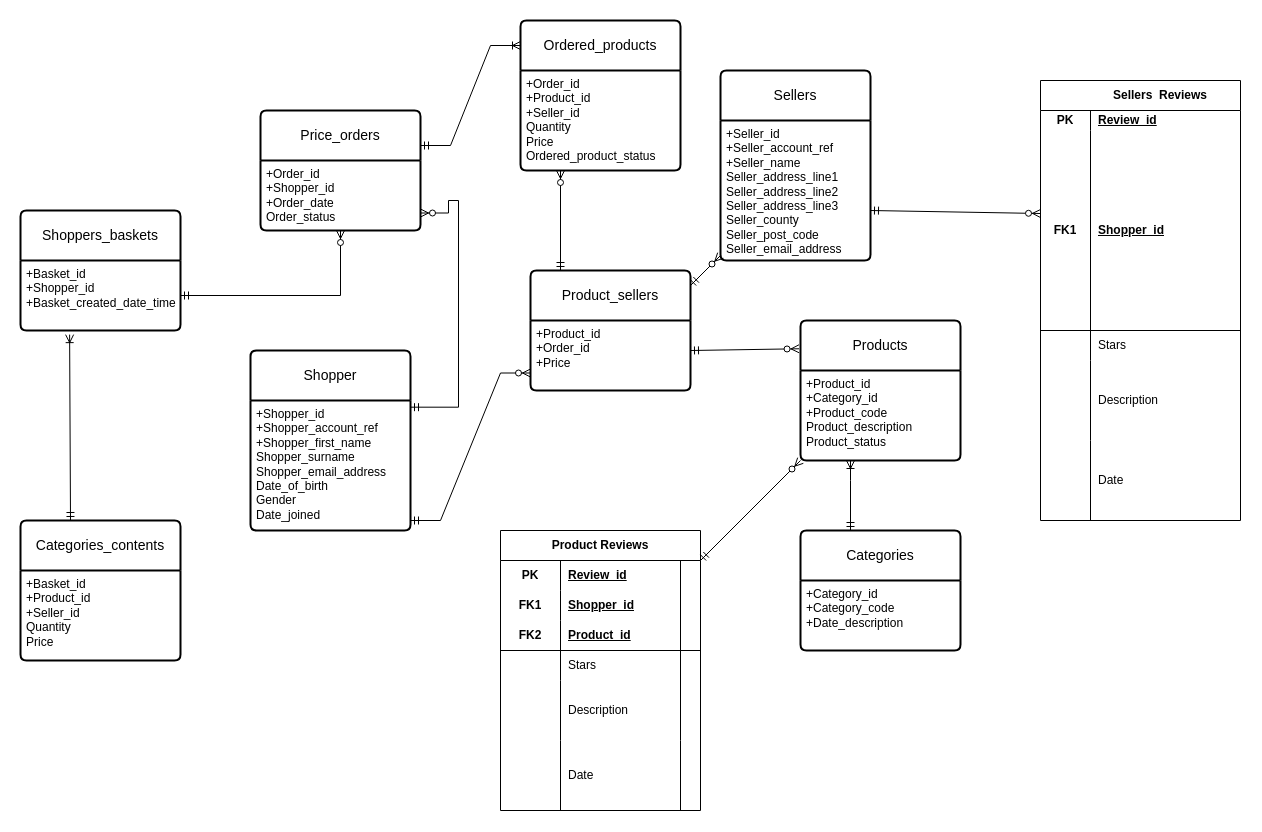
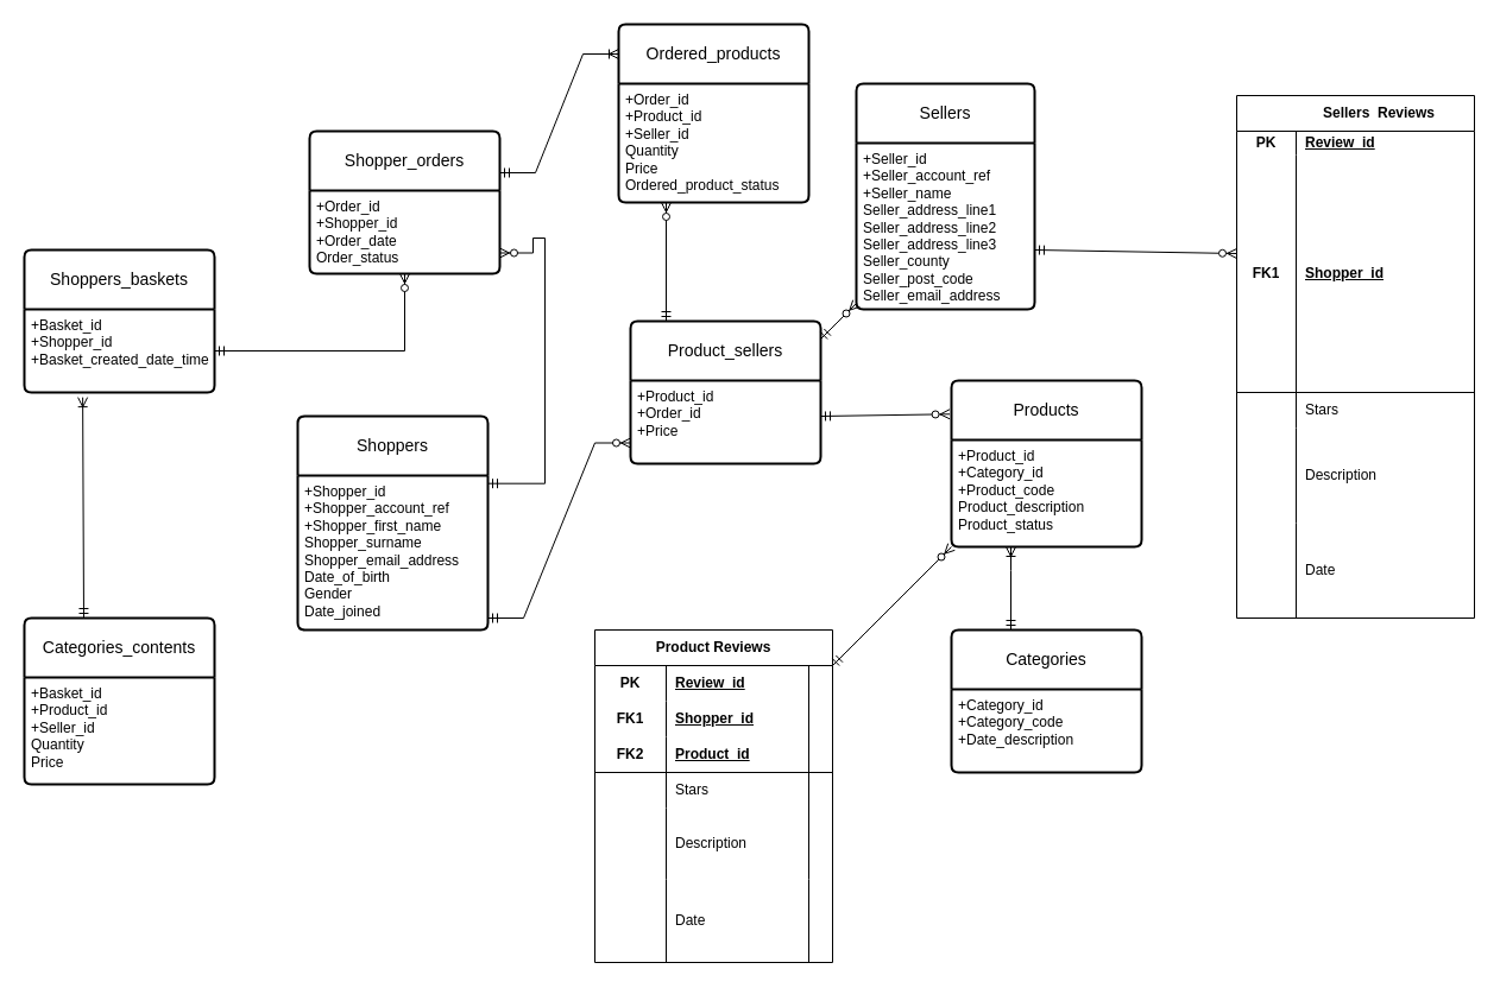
  <mxCell id="0" />
  <mxCell id="1" parent="0" />
  <mxCell id="2" value="Shoppers_baskets" style="swimlane;childLayout=stackLayout;horizontal=1;startSize=50;horizontalStack=0;rounded=1;fontSize=14;fontStyle=0;strokeWidth=2;resizeParent=0;resizeLast=1;shadow=0;dashed=0;align=center;arcSize=4;whiteSpace=wrap;html=1;" parent="1" vertex="1"><mxGeometry x="20" y="210" width="160" height="120" as="geometry" /></mxCell>
  <mxCell id="3" value="+Basket_id&lt;br&gt;+Shopper_id&lt;br&gt;+Basket_created_date_time" style="align=left;strokeColor=none;fillColor=none;spacingLeft=4;fontSize=12;verticalAlign=top;resizable=0;rotatable=0;part=1;html=1;" parent="2" vertex="1"><mxGeometry y="50" width="160" height="70" as="geometry" /></mxCell>
- <mxCell id="4" value="Shopper" style="swimlane;childLayout=stackLayout;horizontal=1;startSize=50;horizontalStack=0;rounded=1;fontSize=14;fontStyle=0;strokeWidth=2;resizeParent=0;resizeLast=1;shadow=0;dashed=0;align=center;arcSize=4;whiteSpace=wrap;html=1;" parent="1" vertex="1"><mxGeometry x="250" y="350" width="160" height="180" as="geometry" /></mxCell>
+ <mxCell id="4" value="Shoppers" style="swimlane;childLayout=stackLayout;horizontal=1;startSize=50;horizontalStack=0;rounded=1;fontSize=14;fontStyle=0;strokeWidth=2;resizeParent=0;resizeLast=1;shadow=0;dashed=0;align=center;arcSize=4;whiteSpace=wrap;html=1;" parent="1" vertex="1"><mxGeometry x="250" y="350" width="160" height="180" as="geometry" /></mxCell>
  <mxCell id="5" value="+Shopper_id&lt;br&gt;+Shopper_account_ref&lt;br&gt;+Shopper_first_name&lt;br&gt;Shopper_surname&lt;br&gt;Shopper_email_address&lt;br&gt;Date_of_birth&lt;br&gt;Gender&lt;br&gt;Date_joined&lt;br&gt;" style="align=left;strokeColor=none;fillColor=none;spacingLeft=4;fontSize=12;verticalAlign=top;resizable=0;rotatable=0;part=1;html=1;" parent="4" vertex="1"><mxGeometry y="50" width="160" height="130" as="geometry" /></mxCell>
- <mxCell id="6" value="Price_orders" style="swimlane;childLayout=stackLayout;horizontal=1;startSize=50;horizontalStack=0;rounded=1;fontSize=14;fontStyle=0;strokeWidth=2;resizeParent=0;resizeLast=1;shadow=0;dashed=0;align=center;arcSize=4;whiteSpace=wrap;html=1;" parent="1" vertex="1"><mxGeometry x="260" y="110" width="160" height="120" as="geometry" /></mxCell>
+ <mxCell id="6" value="Shopper_orders" style="swimlane;childLayout=stackLayout;horizontal=1;startSize=50;horizontalStack=0;rounded=1;fontSize=14;fontStyle=0;strokeWidth=2;resizeParent=0;resizeLast=1;shadow=0;dashed=0;align=center;arcSize=4;whiteSpace=wrap;html=1;" parent="1" vertex="1"><mxGeometry x="260" y="110" width="160" height="120" as="geometry" /></mxCell>
  <mxCell id="7" value="+Order_id&lt;br&gt;+Shopper_id&lt;br&gt;+Order_date&lt;br&gt;&lt;span style=&quot;white-space: pre;&quot;&gt;Order_status&lt;/span&gt;" style="align=left;strokeColor=none;fillColor=none;spacingLeft=4;fontSize=12;verticalAlign=top;resizable=0;rotatable=0;part=1;html=1;" parent="6" vertex="1"><mxGeometry y="50" width="160" height="70" as="geometry" /></mxCell>
  <mxCell id="8" value="Ordered_products" style="swimlane;childLayout=stackLayout;horizontal=1;startSize=50;horizontalStack=0;rounded=1;fontSize=14;fontStyle=0;strokeWidth=2;resizeParent=0;resizeLast=1;shadow=0;dashed=0;align=center;arcSize=4;whiteSpace=wrap;html=1;" parent="1" vertex="1"><mxGeometry x="520" y="20" width="160" height="150" as="geometry" /></mxCell>
  <mxCell id="9" value="+Order_id&lt;br&gt;+Product_id&lt;br&gt;+Seller_id&lt;br&gt;Quantity&lt;br&gt;Price&lt;br&gt;Ordered_product_status" style="align=left;strokeColor=none;fillColor=none;spacingLeft=4;fontSize=12;verticalAlign=top;resizable=0;rotatable=0;part=1;html=1;" parent="8" vertex="1"><mxGeometry y="50" width="160" height="100" as="geometry" /></mxCell>
  <mxCell id="10" value="Product_sellers" style="swimlane;childLayout=stackLayout;horizontal=1;startSize=50;horizontalStack=0;rounded=1;fontSize=14;fontStyle=0;strokeWidth=2;resizeParent=0;resizeLast=1;shadow=0;dashed=0;align=center;arcSize=4;whiteSpace=wrap;html=1;" parent="1" vertex="1"><mxGeometry x="530" y="270" width="160" height="120" as="geometry" /></mxCell>
  <mxCell id="11" value="+Product_id&lt;br&gt;+Order_id&lt;br&gt;+Price" style="align=left;strokeColor=none;fillColor=none;spacingLeft=4;fontSize=12;verticalAlign=top;resizable=0;rotatable=0;part=1;html=1;" parent="10" vertex="1"><mxGeometry y="50" width="160" height="70" as="geometry" /></mxCell>
  <mxCell id="12" value="Sellers" style="swimlane;childLayout=stackLayout;horizontal=1;startSize=50;horizontalStack=0;rounded=1;fontSize=14;fontStyle=0;strokeWidth=2;resizeParent=0;resizeLast=1;shadow=0;dashed=0;align=center;arcSize=4;whiteSpace=wrap;html=1;" parent="1" vertex="1"><mxGeometry x="720" y="70" width="150" height="190" as="geometry" /></mxCell>
  <mxCell id="13" value="+Seller_id&lt;br&gt;+Seller_account_ref&lt;br&gt;+Seller_name&lt;br&gt;Seller_address_line1&lt;br&gt;Seller_address_line2&lt;br&gt;Seller_address_line3&lt;br&gt;Seller_county&lt;br&gt;Seller_post_code&lt;br&gt;Seller_email_address" style="align=left;strokeColor=none;fillColor=none;spacingLeft=4;fontSize=12;verticalAlign=top;resizable=0;rotatable=0;part=1;html=1;" parent="12" vertex="1"><mxGeometry y="50" width="150" height="140" as="geometry" /></mxCell>
  <mxCell id="14" value="Products" style="swimlane;childLayout=stackLayout;horizontal=1;startSize=50;horizontalStack=0;rounded=1;fontSize=14;fontStyle=0;strokeWidth=2;resizeParent=0;resizeLast=1;shadow=0;dashed=0;align=center;arcSize=4;whiteSpace=wrap;html=1;" parent="1" vertex="1"><mxGeometry x="800" y="320" width="160" height="140" as="geometry" /></mxCell>
  <mxCell id="15" value="+Product_id&lt;br&gt;+Category_id&lt;br&gt;+Product_code&lt;br&gt;Product_description&lt;br&gt;Product_status" style="align=left;strokeColor=none;fillColor=none;spacingLeft=4;fontSize=12;verticalAlign=top;resizable=0;rotatable=0;part=1;html=1;" parent="14" vertex="1"><mxGeometry y="50" width="160" height="90" as="geometry" /></mxCell>
  <mxCell id="16" value="Categories" style="swimlane;childLayout=stackLayout;horizontal=1;startSize=50;horizontalStack=0;rounded=1;fontSize=14;fontStyle=0;strokeWidth=2;resizeParent=0;resizeLast=1;shadow=0;dashed=0;align=center;arcSize=4;whiteSpace=wrap;html=1;" parent="1" vertex="1"><mxGeometry x="800" y="530" width="160" height="120" as="geometry" /></mxCell>
  <mxCell id="17" value="+Category_id&lt;br&gt;+Category_code&lt;br&gt;+Date_description" style="align=left;strokeColor=none;fillColor=none;spacingLeft=4;fontSize=12;verticalAlign=top;resizable=0;rotatable=0;part=1;html=1;" parent="16" vertex="1"><mxGeometry y="50" width="160" height="70" as="geometry" /></mxCell>
  <mxCell id="18" value="" style="fontSize=12;html=1;endArrow=ERoneToMany;startArrow=ERmandOne;rounded=0;" parent="1" edge="1"><mxGeometry width="100" height="100" relative="1" as="geometry"><mxPoint x="850" y="530" as="sourcePoint" /><mxPoint x="850" y="460" as="targetPoint" /><Array as="points"><mxPoint x="850" y="480" /></Array></mxGeometry></mxCell>
  <mxCell id="19" value="" style="fontSize=12;html=1;endArrow=ERzeroToMany;startArrow=ERmandOne;rounded=0;entryX=-0.009;entryY=0.202;entryDx=0;entryDy=0;entryPerimeter=0;" parent="1" target="14" edge="1"><mxGeometry width="100" height="100" relative="1" as="geometry"><mxPoint x="690" y="350" as="sourcePoint" /><mxPoint x="790" y="350" as="targetPoint" /></mxGeometry></mxCell>
  <mxCell id="20" value="" style="fontSize=12;html=1;endArrow=ERzeroToMany;startArrow=ERmandOne;rounded=0;" parent="1" edge="1"><mxGeometry width="100" height="100" relative="1" as="geometry"><mxPoint x="690" y="285" as="sourcePoint" /><mxPoint x="720" y="255" as="targetPoint" /><Array as="points"><mxPoint x="720" y="255" /></Array></mxGeometry></mxCell>
  <mxCell id="21" value="" style="fontSize=12;html=1;endArrow=ERzeroToMany;startArrow=ERmandOne;rounded=0;entryX=0.25;entryY=1;entryDx=0;entryDy=0;" parent="1" target="9" edge="1"><mxGeometry width="100" height="100" relative="1" as="geometry"><mxPoint x="560" y="270" as="sourcePoint" /><mxPoint x="660" as="targetPoint" y="170" /></mxGeometry></mxCell>
  <mxCell id="22" value="" style="edgeStyle=entityRelationEdgeStyle;fontSize=12;html=1;endArrow=ERoneToMany;startArrow=ERmandOne;rounded=0;" parent="1" edge="1"><mxGeometry width="100" height="100" relative="1" as="geometry"><mxPoint x="420" y="145" as="sourcePoint" /><mxPoint x="520" y="45" as="targetPoint" /></mxGeometry></mxCell>
  <mxCell id="23" value="" style="edgeStyle=orthogonalEdgeStyle;fontSize=12;html=1;endArrow=ERzeroToMany;startArrow=ERmandOne;rounded=0;entryX=1;entryY=0.75;entryDx=0;entryDy=0;exitX=0.826;exitY=-0.023;exitDx=0;exitDy=0;exitPerimeter=0;" parent="1" target="7" edge="1"><mxGeometry width="100" height="100" relative="1" as="geometry"><mxPoint x="410" y="406.68" as="sourcePoint" /><mxPoint x="447.84" y="253.32" as="targetPoint" /><Array as="points"><mxPoint x="458" y="407" /><mxPoint x="458" y="200" /><mxPoint x="448" y="200" /><mxPoint x="448" y="212" /></Array></mxGeometry></mxCell>
  <mxCell id="24" value="" style="edgeStyle=orthogonalEdgeStyle;fontSize=12;html=1;endArrow=ERzeroToMany;startArrow=ERmandOne;rounded=0;exitX=1;exitY=0.5;exitDx=0;exitDy=0;" parent="1" source="3" target="7" edge="1"><mxGeometry width="100" height="100" relative="1" as="geometry"><mxPoint x="120" y="530" as="sourcePoint" /><mxPoint x="220" y="430" as="targetPoint" /></mxGeometry></mxCell>
  <mxCell id="25" value="Categories_contents" style="swimlane;childLayout=stackLayout;horizontal=1;startSize=50;horizontalStack=0;rounded=1;fontSize=14;fontStyle=0;strokeWidth=2;resizeParent=0;resizeLast=1;shadow=0;dashed=0;align=center;arcSize=4;whiteSpace=wrap;html=1;" parent="1" vertex="1"><mxGeometry x="20" y="520" width="160" height="140" as="geometry" /></mxCell>
  <mxCell id="26" value="+Basket_id&lt;br&gt;+Product_id&lt;br&gt;+Seller_id&lt;br&gt;Quantity&lt;br&gt;Price" style="align=left;strokeColor=none;fillColor=none;spacingLeft=4;fontSize=12;verticalAlign=top;resizable=0;rotatable=0;part=1;html=1;" parent="25" vertex="1"><mxGeometry y="50" width="160" height="90" as="geometry" /></mxCell>
  <mxCell id="27" value="" style="fontSize=12;html=1;endArrow=ERoneToMany;startArrow=ERmandOne;rounded=0;entryX=0.307;entryY=1.059;entryDx=0;entryDy=0;entryPerimeter=0;" parent="1" target="3" edge="1"><mxGeometry width="100" height="100" relative="1" as="geometry"><mxPoint x="70" y="520" as="sourcePoint" /><mxPoint x="70" y="360" as="targetPoint" /></mxGeometry></mxCell>
  <mxCell id="28" value="" style="edgeStyle=entityRelationEdgeStyle;fontSize=12;html=1;endArrow=ERzeroToMany;startArrow=ERmandOne;rounded=0;entryX=0;entryY=0.75;entryDx=0;entryDy=0;" parent="1" target="11" edge="1"><mxGeometry width="100" height="100" relative="1" as="geometry"><mxPoint x="410" y="520" as="sourcePoint" /><mxPoint x="600" y="510" as="targetPoint" /></mxGeometry></mxCell>
  <mxCell id="29" value="Product Reviews" style="shape=table;startSize=30;container=1;collapsible=1;childLayout=tableLayout;fixedRows=1;rowLines=0;fontStyle=1;align=center;resizeLast=1;html=1;whiteSpace=wrap;" vertex="1" parent="1"><mxGeometry x="500" y="530" width="200" height="280" as="geometry"><mxRectangle x="-1230" y="390" width="140" height="30" as="alternateBounds" /></mxGeometry></mxCell>
  <mxCell id="30" style="shape=tableRow;horizontal=0;startSize=0;swimlaneHead=0;swimlaneBody=0;fillColor=none;collapsible=0;dropTarget=0;points=[[0,0.5],[1,0.5]];portConstraint=eastwest;top=0;left=0;right=0;bottom=0;html=1;" vertex="1" parent="29"><mxGeometry y="30" width="200" height="30" as="geometry" /></mxCell>
  <mxCell id="31" value="PK" style="shape=partialRectangle;connectable=0;fillColor=none;top=0;left=0;bottom=0;right=0;fontStyle=1;overflow=hidden;html=1;whiteSpace=wrap;" vertex="1" parent="30"><mxGeometry width="60" height="30" as="geometry"><mxRectangle width="60" height="30" as="alternateBounds" /></mxGeometry></mxCell>
  <mxCell id="32" value="Review_id" style="shape=partialRectangle;connectable=0;fillColor=none;top=0;left=0;bottom=0;right=0;align=left;spacingLeft=6;fontStyle=5;overflow=hidden;html=1;whiteSpace=wrap;" vertex="1" parent="30"><mxGeometry x="60" width="140" height="30" as="geometry"><mxRectangle width="140" height="30" as="alternateBounds" /></mxGeometry></mxCell>
  <mxCell id="33" value="" style="shape=tableRow;horizontal=0;startSize=0;swimlaneHead=0;swimlaneBody=0;fillColor=none;collapsible=0;dropTarget=0;points=[[0,0.5],[1,0.5]];portConstraint=eastwest;top=0;left=0;right=0;bottom=0;html=1;" vertex="1" parent="29"><mxGeometry y="60" width="200" height="30" as="geometry" /></mxCell>
  <mxCell id="34" value="FK1" style="shape=partialRectangle;connectable=0;fillColor=none;top=0;left=0;bottom=0;right=0;fontStyle=1;overflow=hidden;html=1;whiteSpace=wrap;" vertex="1" parent="33"><mxGeometry width="60" height="30" as="geometry"><mxRectangle width="60" height="30" as="alternateBounds" /></mxGeometry></mxCell>
  <mxCell id="35" value="Shopper_id" style="shape=partialRectangle;connectable=0;fillColor=none;top=0;left=0;bottom=0;right=0;align=left;spacingLeft=6;fontStyle=5;overflow=hidden;html=1;whiteSpace=wrap;" vertex="1" parent="33"><mxGeometry x="60" width="140" height="30" as="geometry"><mxRectangle width="140" height="30" as="alternateBounds" /></mxGeometry></mxCell>
  <mxCell id="36" value="" style="shape=tableRow;horizontal=0;startSize=0;swimlaneHead=0;swimlaneBody=0;fillColor=none;collapsible=0;dropTarget=0;points=[[0,0.5],[1,0.5]];portConstraint=eastwest;top=0;left=0;right=0;bottom=1;html=1;" vertex="1" parent="29"><mxGeometry y="90" width="200" height="30" as="geometry" /></mxCell>
  <mxCell id="37" value="FK2" style="shape=partialRectangle;connectable=0;fillColor=none;top=0;left=0;bottom=0;right=0;fontStyle=1;overflow=hidden;html=1;whiteSpace=wrap;" vertex="1" parent="36"><mxGeometry width="60" height="30" as="geometry"><mxRectangle width="60" height="30" as="alternateBounds" /></mxGeometry></mxCell>
  <mxCell id="38" value="Product_id" style="shape=partialRectangle;connectable=0;fillColor=none;top=0;left=0;bottom=0;right=0;align=left;spacingLeft=6;fontStyle=5;overflow=hidden;html=1;whiteSpace=wrap;" vertex="1" parent="36"><mxGeometry x="60" width="140" height="30" as="geometry"><mxRectangle width="140" height="30" as="alternateBounds" /></mxGeometry></mxCell>
  <mxCell id="39" value="" style="shape=tableRow;horizontal=0;startSize=0;swimlaneHead=0;swimlaneBody=0;fillColor=none;collapsible=0;dropTarget=0;points=[[0,0.5],[1,0.5]];portConstraint=eastwest;top=0;left=0;right=0;bottom=0;html=1;" vertex="1" parent="29"><mxGeometry y="120" width="200" height="30" as="geometry" /></mxCell>
  <mxCell id="40" value="" style="shape=partialRectangle;connectable=0;fillColor=none;top=0;left=0;bottom=0;right=0;editable=1;overflow=hidden;html=1;whiteSpace=wrap;" vertex="1" parent="39"><mxGeometry width="60" height="30" as="geometry"><mxRectangle width="60" height="30" as="alternateBounds" /></mxGeometry></mxCell>
  <mxCell id="41" value="Stars" style="shape=partialRectangle;connectable=0;fillColor=none;top=0;left=0;bottom=0;right=0;align=left;spacingLeft=6;overflow=hidden;html=1;whiteSpace=wrap;" vertex="1" parent="39"><mxGeometry x="60" width="140" height="30" as="geometry"><mxRectangle width="140" height="30" as="alternateBounds" /></mxGeometry></mxCell>
  <mxCell id="42" value="" style="shape=tableRow;horizontal=0;startSize=0;swimlaneHead=0;swimlaneBody=0;fillColor=none;collapsible=0;dropTarget=0;points=[[0,0.5],[1,0.5]];portConstraint=eastwest;top=0;left=0;right=0;bottom=0;html=1;" vertex="1" parent="29"><mxGeometry y="150" width="200" height="60" as="geometry" /></mxCell>
  <mxCell id="43" value="" style="shape=partialRectangle;connectable=0;fillColor=none;top=0;left=0;bottom=0;right=0;editable=1;overflow=hidden;html=1;whiteSpace=wrap;" vertex="1" parent="42"><mxGeometry width="60" height="60" as="geometry"><mxRectangle width="60" height="60" as="alternateBounds" /></mxGeometry></mxCell>
  <mxCell id="44" value="Description&lt;br&gt;" style="shape=partialRectangle;connectable=0;fillColor=none;top=0;left=0;bottom=0;right=0;align=left;spacingLeft=6;overflow=hidden;html=1;whiteSpace=wrap;" vertex="1" parent="42"><mxGeometry x="60" width="120" height="60" as="geometry"><mxRectangle width="120" height="60" as="alternateBounds" /></mxGeometry></mxCell>
  <mxCell id="45" value="" style="text;html=1;align=center;verticalAlign=middle;resizable=0;points=[];autosize=1;strokeColor=none;fillColor=none;" vertex="1" parent="42"><mxGeometry x="180" width="20" height="60" as="geometry"><mxRectangle width="20" height="60" as="alternateBounds" /></mxGeometry></mxCell>
  <mxCell id="46" value="" style="shape=tableRow;horizontal=0;startSize=0;swimlaneHead=0;swimlaneBody=0;fillColor=none;collapsible=0;dropTarget=0;points=[[0,0.5],[1,0.5]];portConstraint=eastwest;top=0;left=0;right=0;bottom=0;html=1;" vertex="1" parent="29"><mxGeometry y="210" width="200" height="70" as="geometry" /></mxCell>
  <mxCell id="47" value="" style="shape=partialRectangle;connectable=0;fillColor=none;top=0;left=0;bottom=0;right=0;editable=1;overflow=hidden;html=1;whiteSpace=wrap;" vertex="1" parent="46"><mxGeometry width="60" height="70" as="geometry"><mxRectangle width="60" height="70" as="alternateBounds" /></mxGeometry></mxCell>
  <mxCell id="48" value="Date" style="shape=partialRectangle;connectable=0;fillColor=none;top=0;left=0;bottom=0;right=0;align=left;spacingLeft=6;overflow=hidden;html=1;whiteSpace=wrap;" vertex="1" parent="46"><mxGeometry x="60" width="120" height="70" as="geometry"><mxRectangle width="120" height="70" as="alternateBounds" /></mxGeometry></mxCell>
  <mxCell id="49" value="" style="text;html=1;align=center;verticalAlign=middle;resizable=0;points=[];autosize=1;strokeColor=none;fillColor=none;" vertex="1" parent="46"><mxGeometry x="180" width="20" height="70" as="geometry"><mxRectangle width="20" height="70" as="alternateBounds" /></mxGeometry></mxCell>
  <mxCell id="50" value="&lt;blockquote style=&quot;margin: 0 0 0 40px; border: none; padding: 0px;&quot;&gt;Sellers &amp;nbsp;Reviews&lt;/blockquote&gt;" style="shape=table;startSize=30;container=1;collapsible=1;childLayout=tableLayout;fixedRows=1;rowLines=0;fontStyle=1;align=center;resizeLast=1;html=1;whiteSpace=wrap;" vertex="1" parent="1"><mxGeometry x="1040" y="80" width="200" height="440" as="geometry"><mxRectangle x="-870" y="620" width="170" height="30" as="alternateBounds" /></mxGeometry></mxCell>
  <mxCell id="51" value="" style="shape=tableRow;horizontal=0;startSize=0;swimlaneHead=0;swimlaneBody=0;fillColor=none;collapsible=0;dropTarget=0;points=[[0,0.5],[1,0.5]];portConstraint=eastwest;top=0;left=0;right=0;bottom=0;html=1;" vertex="1" parent="50"><mxGeometry y="30" width="200" height="20" as="geometry" /></mxCell>
  <mxCell id="52" value="PK" style="shape=partialRectangle;connectable=0;fillColor=none;top=0;left=0;bottom=0;right=0;fontStyle=1;overflow=hidden;html=1;whiteSpace=wrap;" vertex="1" parent="51"><mxGeometry width="50" height="20" as="geometry"><mxRectangle width="50" height="20" as="alternateBounds" /></mxGeometry></mxCell>
  <mxCell id="53" value="Review_id" style="shape=partialRectangle;connectable=0;fillColor=none;top=0;left=0;bottom=0;right=0;align=left;spacingLeft=6;fontStyle=5;overflow=hidden;html=1;whiteSpace=wrap;" vertex="1" parent="51"><mxGeometry x="50" width="150" height="20" as="geometry"><mxRectangle width="150" height="20" as="alternateBounds" /></mxGeometry></mxCell>
  <mxCell id="54" value="" style="shape=tableRow;horizontal=0;startSize=0;swimlaneHead=0;swimlaneBody=0;fillColor=none;collapsible=0;dropTarget=0;points=[[0,0.5],[1,0.5]];portConstraint=eastwest;top=0;left=0;right=0;bottom=1;html=1;" vertex="1" parent="50"><mxGeometry y="50" width="200" height="200" as="geometry" /></mxCell>
  <mxCell id="55" value="FK1" style="shape=partialRectangle;connectable=0;fillColor=none;top=0;left=0;bottom=0;right=0;fontStyle=1;overflow=hidden;html=1;whiteSpace=wrap;" vertex="1" parent="54"><mxGeometry width="50" height="200" as="geometry"><mxRectangle width="50" height="200" as="alternateBounds" /></mxGeometry></mxCell>
  <mxCell id="56" value="Shopper_id" style="shape=partialRectangle;connectable=0;fillColor=none;top=0;left=0;bottom=0;right=0;align=left;spacingLeft=6;fontStyle=5;overflow=hidden;html=1;whiteSpace=wrap;" vertex="1" parent="54"><mxGeometry x="50" width="150" height="200" as="geometry"><mxRectangle width="150" height="200" as="alternateBounds" /></mxGeometry></mxCell>
  <mxCell id="57" value="" style="shape=tableRow;horizontal=0;startSize=0;swimlaneHead=0;swimlaneBody=0;fillColor=none;collapsible=0;dropTarget=0;points=[[0,0.5],[1,0.5]];portConstraint=eastwest;top=0;left=0;right=0;bottom=0;html=1;" vertex="1" parent="50"><mxGeometry y="250" width="200" height="30" as="geometry" /></mxCell>
  <mxCell id="58" value="" style="shape=partialRectangle;connectable=0;fillColor=none;top=0;left=0;bottom=0;right=0;editable=1;overflow=hidden;html=1;whiteSpace=wrap;" vertex="1" parent="57"><mxGeometry width="50" height="30" as="geometry"><mxRectangle width="50" height="30" as="alternateBounds" /></mxGeometry></mxCell>
  <mxCell id="59" value="Stars" style="shape=partialRectangle;connectable=0;fillColor=none;top=0;left=0;bottom=0;right=0;align=left;spacingLeft=6;overflow=hidden;html=1;whiteSpace=wrap;" vertex="1" parent="57"><mxGeometry x="50" width="150" height="30" as="geometry"><mxRectangle width="150" height="30" as="alternateBounds" /></mxGeometry></mxCell>
  <mxCell id="60" value="" style="shape=tableRow;horizontal=0;startSize=0;swimlaneHead=0;swimlaneBody=0;fillColor=none;collapsible=0;dropTarget=0;points=[[0,0.5],[1,0.5]];portConstraint=eastwest;top=0;left=0;right=0;bottom=0;html=1;verticalAlign=middle;" vertex="1" parent="50"><mxGeometry y="280" width="200" height="80" as="geometry" /></mxCell>
  <mxCell id="61" value="" style="shape=partialRectangle;connectable=0;fillColor=none;top=0;left=0;bottom=0;right=0;editable=1;overflow=hidden;html=1;whiteSpace=wrap;" vertex="1" parent="60"><mxGeometry width="50" height="80" as="geometry"><mxRectangle width="50" height="80" as="alternateBounds" /></mxGeometry></mxCell>
  <mxCell id="62" value="Description" style="shape=partialRectangle;connectable=0;fillColor=none;top=0;left=0;bottom=0;right=0;align=left;spacingLeft=6;overflow=hidden;html=1;whiteSpace=wrap;verticalAlign=middle;" vertex="1" parent="60"><mxGeometry x="50" width="150" height="80" as="geometry"><mxRectangle width="150" height="80" as="alternateBounds" /></mxGeometry></mxCell>
  <mxCell id="63" value="" style="shape=tableRow;horizontal=0;startSize=0;swimlaneHead=0;swimlaneBody=0;fillColor=none;collapsible=0;dropTarget=0;points=[[0,0.5],[1,0.5]];portConstraint=eastwest;top=0;left=0;right=0;bottom=0;html=1;verticalAlign=middle;" vertex="1" parent="50"><mxGeometry y="360" width="200" height="80" as="geometry" /></mxCell>
  <mxCell id="64" value="" style="shape=partialRectangle;connectable=0;fillColor=none;top=0;left=0;bottom=0;right=0;editable=1;overflow=hidden;html=1;whiteSpace=wrap;" vertex="1" parent="63"><mxGeometry width="50" height="80" as="geometry"><mxRectangle width="50" height="80" as="alternateBounds" /></mxGeometry></mxCell>
  <mxCell id="65" value="Date" style="shape=partialRectangle;connectable=0;fillColor=none;top=0;left=0;bottom=0;right=0;align=left;spacingLeft=6;overflow=hidden;html=1;whiteSpace=wrap;verticalAlign=middle;" vertex="1" parent="63"><mxGeometry x="50" width="150" height="80" as="geometry"><mxRectangle width="150" height="80" as="alternateBounds" /></mxGeometry></mxCell>
  <mxCell id="66" value="" style="fontSize=12;html=1;endArrow=ERzeroToMany;startArrow=ERmandOne;rounded=0;" edge="1" parent="1"><mxGeometry width="100" height="100" relative="1" as="geometry"><mxPoint x="700" y="560" as="sourcePoint" /><mxPoint x="800" y="460" as="targetPoint" /></mxGeometry></mxCell>
  <mxCell id="67" value="" style="fontSize=12;html=1;endArrow=ERzeroToMany;startArrow=ERmandOne;rounded=0;entryX=0;entryY=0.415;entryDx=0;entryDy=0;entryPerimeter=0;" edge="1" parent="1" target="54"><mxGeometry width="100" height="100" relative="1" as="geometry"><mxPoint x="870" y="210" as="sourcePoint" /><mxPoint x="970" y="110" as="targetPoint" /></mxGeometry></mxCell>
